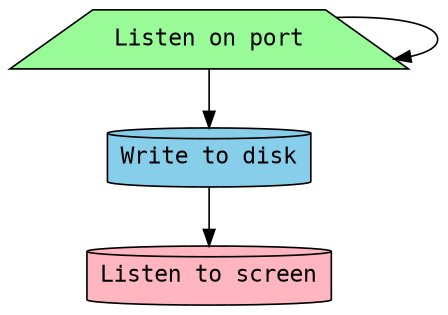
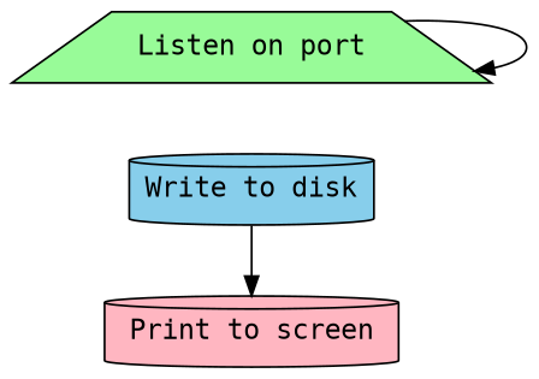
  strict digraph {
    fontname="DejaVu Sans Mono"
    node [fontname="DejaVu Sans Mono" shape=cylinder style=filled]
    edge [fontname="DejaVu Sans Mono"]
    n1 [fillcolor=palegreen label="Listen on port" shape=trapezium type=listener]
    n2 [fillcolor=skyblue label="Write to disk" type=write_to_disk]
-   n3 [fillcolor=lightpink label="Listen to screen" type=print_to_screen]
+   n3 [fillcolor=lightpink label="Print to screen" type=print_to_screen]
    n1 -> n1
-   n1 -> n2
    n2 -> n3
  }
